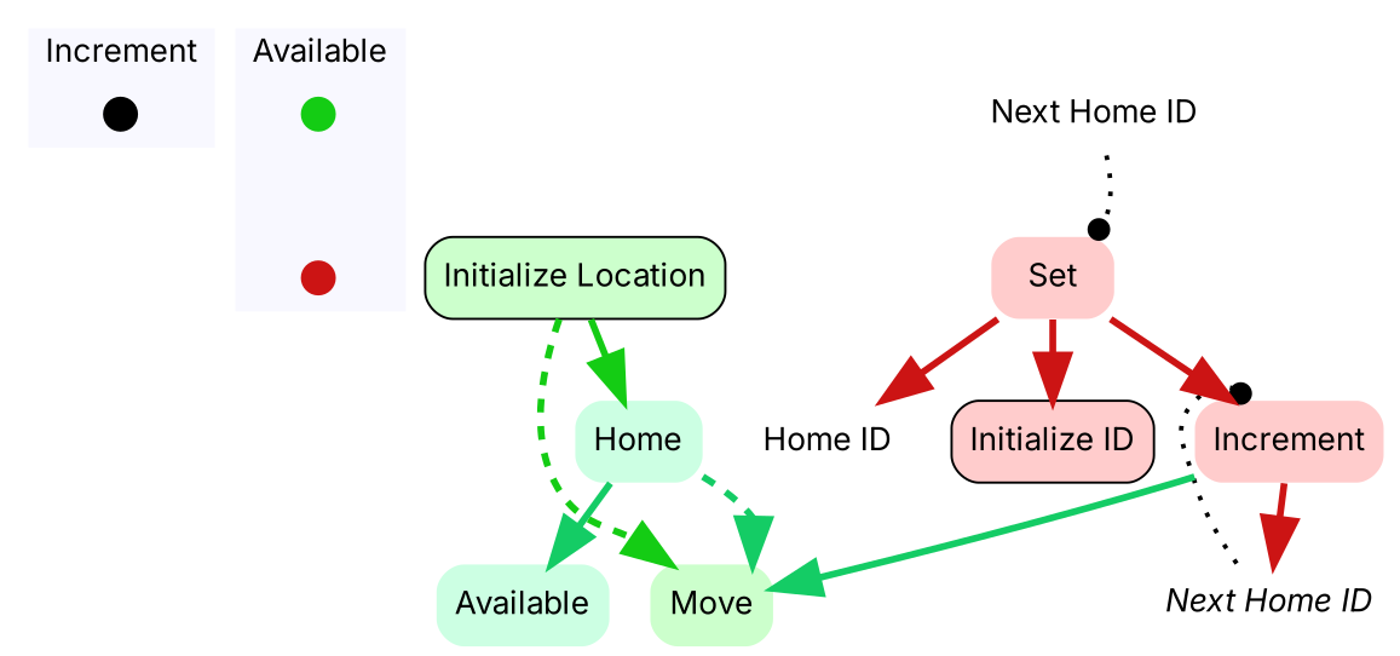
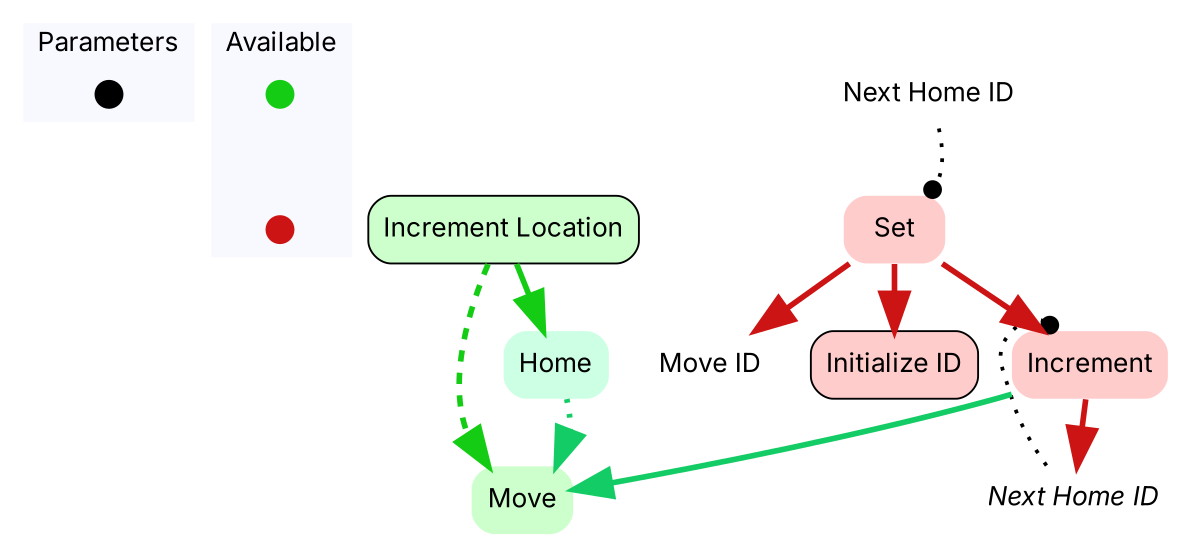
  digraph {
    concentrate=true
    fontname=Inter
    node [color=black fontname=Inter shape=none style="rounded,filled"]
    edge [fontname=Inter arrowsize=2.0 color="0.0, 0.9 , 0.8" penwidth=3.0]
    contextOverview [fixedsize=true fontcolor=white height=.2 shape=point style=filled width=.2]
    initializeLocationOverview [color="0.333, 0.9 , 0.8" fixedsize=true fontcolor=white height=.2 shape=point style=filled width=.2]
    initializeIDOverview [color="0.0, 0.9 , 0.8" fixedsize=true fontcolor=white height=.2 shape=point style=filled width=.2]
-   n4 [fillcolor="0.333, 0.2, 1.0" label="Initialize Location" shape=box]
+   n4 [fillcolor="0.333, 0.2, 1.0" label="Increment Location" shape=box]
    n5 [color=gray fillcolor="0.407, 0.2, 1.0" label=Home]
    n6 [color="0.333, 0.2, 1.0" label=Move]
-   n7 [color="0.407, 0.2, 1.0" label=Available]
    n8 [color=none fillcolor=white fontsize=14 label=<<i>Next Home ID</i>> style=filled]
    n9 [color="0.0, 0.2, 1.0" label=Increment]
-   n10 [color=none fillcolor=white fontsize=14 label="Home ID" style=filled]
+   n10 [color=none fillcolor=white fontsize=14 label="Move ID" style=filled]
    n11 [fillcolor="0.0, 0.2, 1.0" label="Initialize ID" shape=box]
    n12 [color="0.0, 0.2, 1.0" label=Set]
    n13 [label="Next Home ID" color="" style=""]
    subgraph cluster_1 {
      color=white
      fillcolor=ghostwhite
-     label=Increment
+     label=Parameters
      labeljust=l
      style=filled
      contextOverview
    }
    subgraph cluster_2 {
      color=white
      fillcolor=ghostwhite
      label=Available
      labeljust=l
      nodesep=0.1
      style=filled
      initializeLocationOverview
      initializeIDOverview
    }
    initializeLocationOverview -> initializeIDOverview [style=invis arrowsize="" color="" penwidth=""]
    n4 -> n5 [color="0.333, 0.9 , 0.8"]
    n4 -> n6 [color="0.333, 0.9 , 0.8" headport=nw style=dashed]
-   n5 -> n6 [color="0.407, 0.9 , 0.8" headport=ne style=dashed]
-   n5 -> n7 [color="0.407, 0.9 , 0.8"]
+   n5 -> n6 [color="0.407, 0.9 , 0.8" headport=ne style=dotted]
    n8 -> n9 [arrowhead=dot color=black headport=nw penwidth=2.0 style=dotted arrowsize=""]
    n9 -> n6 [color="0.407, 0.9 , 0.8"]
    n9 -> n8
    n12 -> n9
    n12 -> n10
    n12 -> n11
    n13 -> n12 [arrowhead=dot color=black headport=ne penwidth=2.0 style=dotted arrowsize=""]
  }
